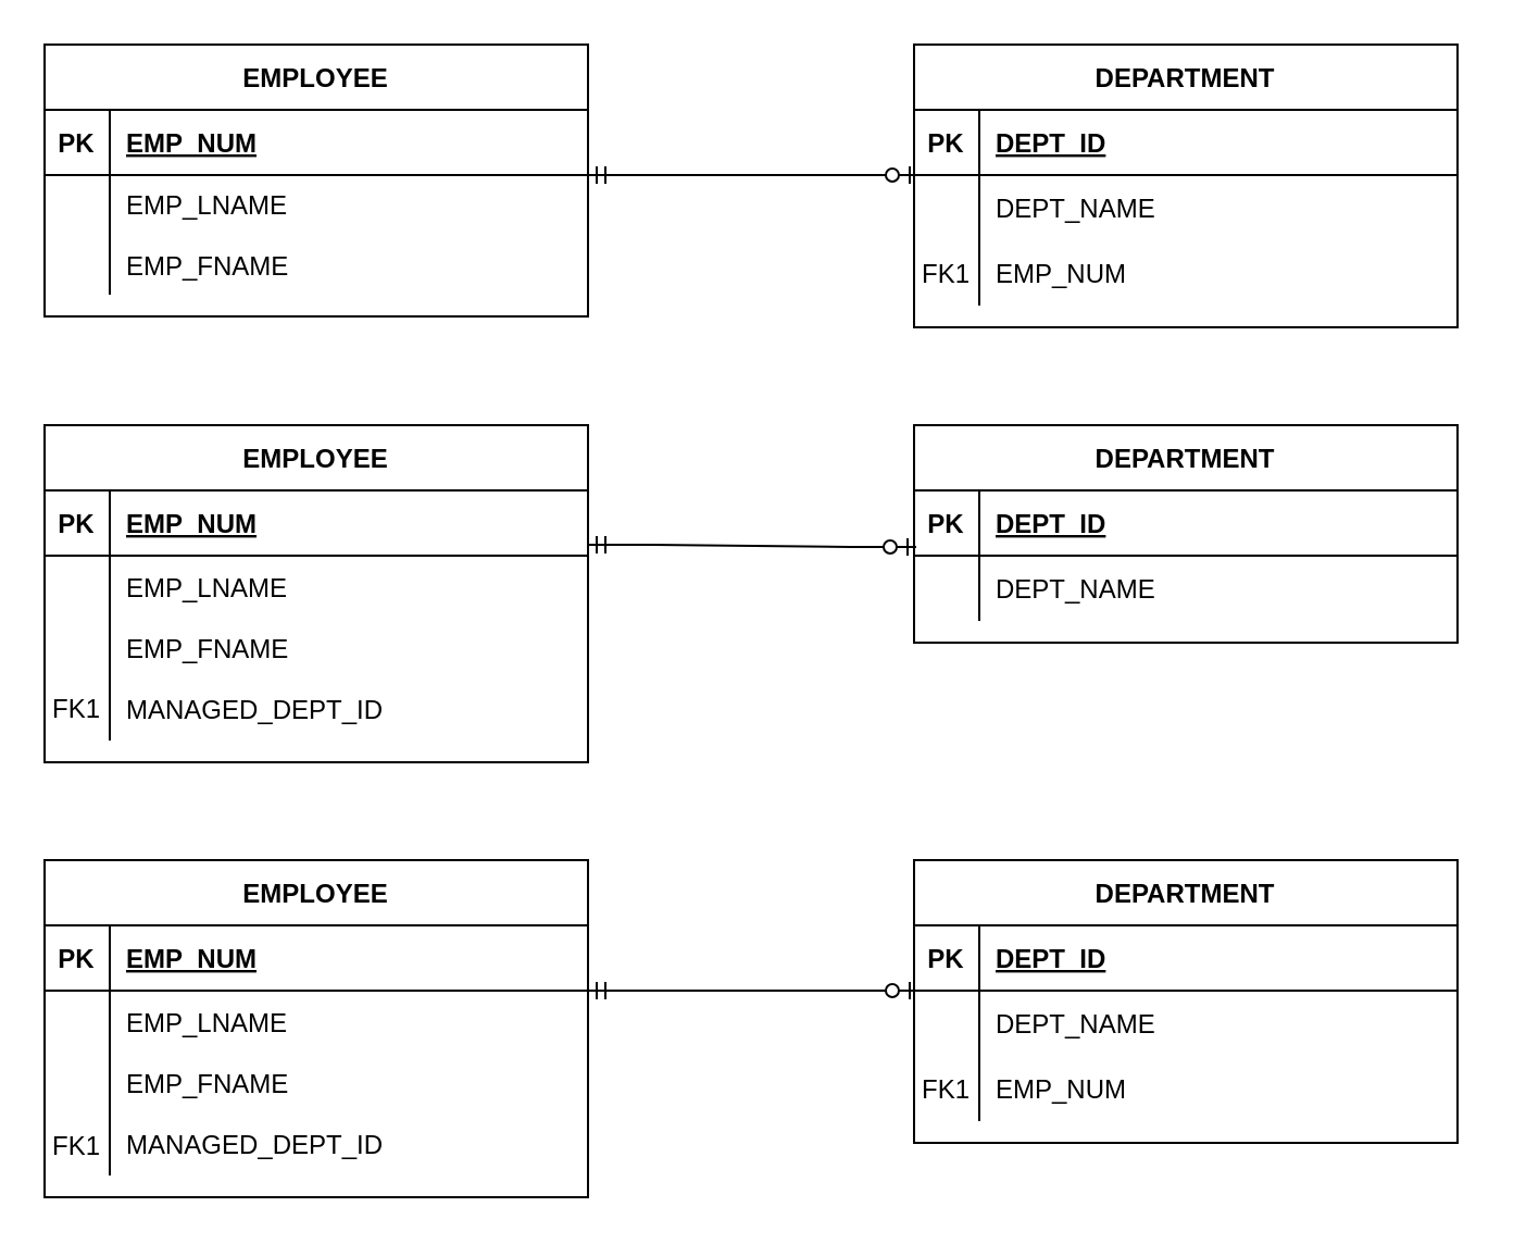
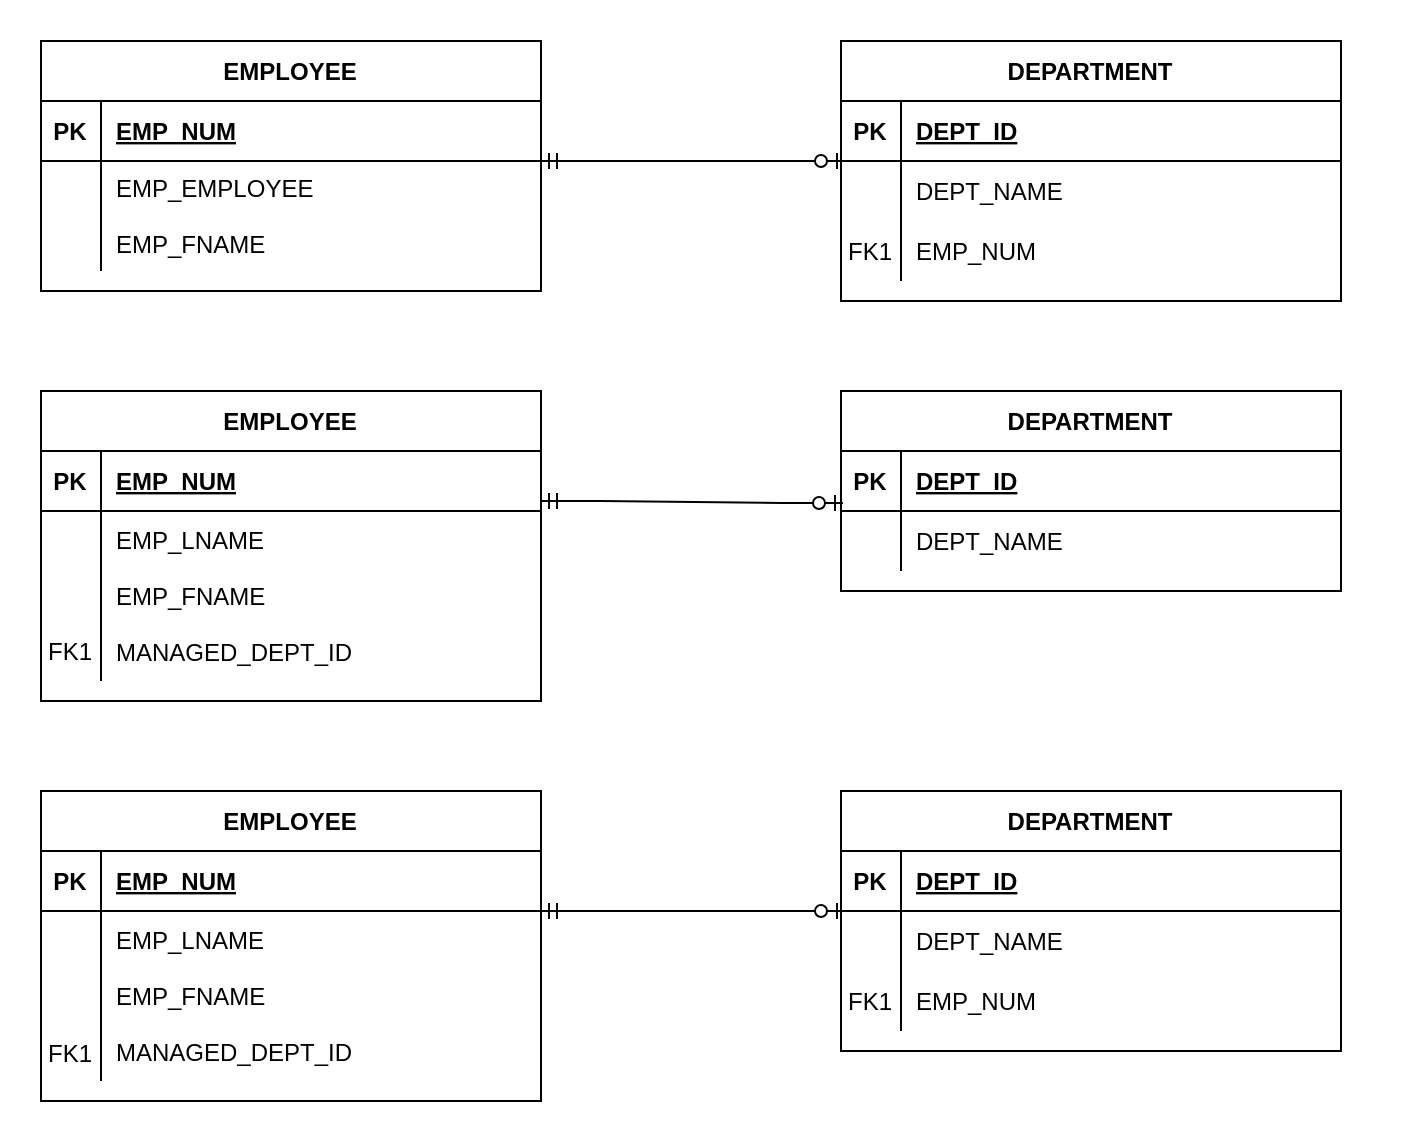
  <mxCell id="0" />
  <mxCell id="1" parent="0" />
  <mxCell id="2" value="" style="group" parent="1" vertex="1" connectable="0"><mxGeometry x="20" y="195" width="660" height="155" as="geometry" /></mxCell>
  <mxCell id="3" value="DEPARTMENT" style="shape=table;startSize=30;container=1;collapsible=1;childLayout=tableLayout;fixedRows=1;rowLines=0;fontStyle=1;align=center;resizeLast=1;" parent="2" vertex="1"><mxGeometry x="400" width="250" height="100" as="geometry" /></mxCell>
  <mxCell id="4" value="" style="shape=partialRectangle;collapsible=0;dropTarget=0;pointerEvents=0;fillColor=none;points=[[0,0.5],[1,0.5]];portConstraint=eastwest;top=0;left=0;right=0;bottom=1;" parent="3" vertex="1"><mxGeometry y="30" width="250" height="30" as="geometry" /></mxCell>
  <mxCell id="5" value="PK" style="shape=partialRectangle;overflow=hidden;connectable=0;fillColor=none;top=0;left=0;bottom=0;right=0;fontStyle=1;" parent="4" vertex="1"><mxGeometry width="30" height="30" as="geometry"><mxRectangle width="30" height="30" as="alternateBounds" /></mxGeometry></mxCell>
  <mxCell id="6" value="DEPT_ID" style="shape=partialRectangle;overflow=hidden;connectable=0;fillColor=none;top=0;left=0;bottom=0;right=0;align=left;spacingLeft=6;fontStyle=5;" parent="4" vertex="1"><mxGeometry x="30" width="220" height="30" as="geometry"><mxRectangle width="220" height="30" as="alternateBounds" /></mxGeometry></mxCell>
  <mxCell id="7" value="" style="shape=partialRectangle;collapsible=0;dropTarget=0;pointerEvents=0;fillColor=none;points=[[0,0.5],[1,0.5]];portConstraint=eastwest;top=0;left=0;right=0;bottom=0;" parent="3" vertex="1"><mxGeometry y="60" width="250" height="30" as="geometry" /></mxCell>
  <mxCell id="8" value="" style="shape=partialRectangle;overflow=hidden;connectable=0;fillColor=none;top=0;left=0;bottom=0;right=0;" parent="7" vertex="1"><mxGeometry width="30" height="30" as="geometry"><mxRectangle width="30" height="30" as="alternateBounds" /></mxGeometry></mxCell>
  <mxCell id="9" value="DEPT_NAME" style="shape=partialRectangle;overflow=hidden;connectable=0;fillColor=none;top=0;left=0;bottom=0;right=0;align=left;spacingLeft=6;" parent="7" vertex="1"><mxGeometry x="30" width="220" height="30" as="geometry"><mxRectangle width="220" height="30" as="alternateBounds" /></mxGeometry></mxCell>
  <mxCell id="10" value="EMPLOYEE" style="shape=table;startSize=30;container=1;collapsible=1;childLayout=tableLayout;fixedRows=1;rowLines=0;fontStyle=1;align=center;resizeLast=1;" parent="2" vertex="1"><mxGeometry width="250" height="155" as="geometry" /></mxCell>
  <mxCell id="11" value="" style="shape=partialRectangle;collapsible=0;dropTarget=0;pointerEvents=0;fillColor=none;points=[[0,0.5],[1,0.5]];portConstraint=eastwest;top=0;left=0;right=0;bottom=1;" parent="10" vertex="1"><mxGeometry y="30" width="250" height="30" as="geometry" /></mxCell>
  <mxCell id="12" value="PK" style="shape=partialRectangle;overflow=hidden;connectable=0;fillColor=none;top=0;left=0;bottom=0;right=0;fontStyle=1;" parent="11" vertex="1"><mxGeometry width="30" height="30" as="geometry"><mxRectangle width="30" height="30" as="alternateBounds" /></mxGeometry></mxCell>
  <mxCell id="13" value="EMP_NUM" style="shape=partialRectangle;overflow=hidden;connectable=0;fillColor=none;top=0;left=0;bottom=0;right=0;align=left;spacingLeft=6;fontStyle=5;" parent="11" vertex="1"><mxGeometry x="30" width="220" height="30" as="geometry"><mxRectangle width="220" height="30" as="alternateBounds" /></mxGeometry></mxCell>
  <mxCell id="14" value="" style="shape=partialRectangle;collapsible=0;dropTarget=0;pointerEvents=0;fillColor=none;points=[[0,0.5],[1,0.5]];portConstraint=eastwest;top=0;left=0;right=0;bottom=0;" parent="10" vertex="1"><mxGeometry y="60" width="250" height="85" as="geometry" /></mxCell>
  <mxCell id="15" value="" style="shape=partialRectangle;overflow=hidden;connectable=0;fillColor=none;top=0;left=0;bottom=0;right=0;" parent="14" vertex="1"><mxGeometry width="30" height="85" as="geometry"><mxRectangle width="30" height="85" as="alternateBounds" /></mxGeometry></mxCell>
  <mxCell id="16" value="EMP_LNAME&#10;&#10;EMP_FNAME&#10;&#10;MANAGED_DEPT_ID" style="shape=partialRectangle;overflow=hidden;connectable=0;fillColor=none;top=0;left=0;bottom=0;right=0;align=left;spacingLeft=6;" parent="14" vertex="1"><mxGeometry x="30" width="220" height="85" as="geometry"><mxRectangle width="220" height="85" as="alternateBounds" /></mxGeometry></mxCell>
  <mxCell id="17" value="FK1" style="shape=partialRectangle;overflow=hidden;connectable=0;fillColor=none;top=0;left=0;bottom=0;right=0;" parent="2" vertex="1"><mxGeometry y="115" width="30" height="30" as="geometry"><mxRectangle width="30" height="30" as="alternateBounds" /></mxGeometry></mxCell>
  <mxCell id="18" value="" style="edgeStyle=entityRelationEdgeStyle;fontSize=12;html=1;endArrow=ERzeroToOne;startArrow=ERmandOne;rounded=0;entryX=0.004;entryY=0.867;entryDx=0;entryDy=0;entryPerimeter=0;" parent="2" target="4" edge="1"><mxGeometry width="100" height="100" relative="1" as="geometry"><mxPoint x="250" y="55" as="sourcePoint" /><mxPoint x="402" y="55" as="targetPoint" /><Array as="points"><mxPoint x="250" y="37.49" /></Array></mxGeometry></mxCell>
  <mxCell id="19" value="" style="group" parent="1" vertex="1" connectable="0"><mxGeometry x="20" y="395" width="650" height="155" as="geometry" /></mxCell>
  <mxCell id="20" value="DEPARTMENT" style="shape=table;startSize=30;container=1;collapsible=1;childLayout=tableLayout;fixedRows=1;rowLines=0;fontStyle=1;align=center;resizeLast=1;" parent="19" vertex="1"><mxGeometry x="400" width="250" height="130" as="geometry" /></mxCell>
  <mxCell id="21" value="" style="shape=partialRectangle;collapsible=0;dropTarget=0;pointerEvents=0;fillColor=none;points=[[0,0.5],[1,0.5]];portConstraint=eastwest;top=0;left=0;right=0;bottom=1;" parent="20" vertex="1"><mxGeometry y="30" width="250" height="30" as="geometry" /></mxCell>
  <mxCell id="22" value="PK" style="shape=partialRectangle;overflow=hidden;connectable=0;fillColor=none;top=0;left=0;bottom=0;right=0;fontStyle=1;" parent="21" vertex="1"><mxGeometry width="30" height="30" as="geometry"><mxRectangle width="30" height="30" as="alternateBounds" /></mxGeometry></mxCell>
  <mxCell id="23" value="DEPT_ID" style="shape=partialRectangle;overflow=hidden;connectable=0;fillColor=none;top=0;left=0;bottom=0;right=0;align=left;spacingLeft=6;fontStyle=5;" parent="21" vertex="1"><mxGeometry x="30" width="220" height="30" as="geometry"><mxRectangle width="220" height="30" as="alternateBounds" /></mxGeometry></mxCell>
  <mxCell id="24" value="" style="shape=partialRectangle;collapsible=0;dropTarget=0;pointerEvents=0;fillColor=none;points=[[0,0.5],[1,0.5]];portConstraint=eastwest;top=0;left=0;right=0;bottom=0;" parent="20" vertex="1"><mxGeometry y="60" width="250" height="30" as="geometry" /></mxCell>
  <mxCell id="25" value="" style="shape=partialRectangle;overflow=hidden;connectable=0;fillColor=none;top=0;left=0;bottom=0;right=0;" parent="24" vertex="1"><mxGeometry width="30" height="30" as="geometry"><mxRectangle width="30" height="30" as="alternateBounds" /></mxGeometry></mxCell>
  <mxCell id="26" value="DEPT_NAME" style="shape=partialRectangle;overflow=hidden;connectable=0;fillColor=none;top=0;left=0;bottom=0;right=0;align=left;spacingLeft=6;" parent="24" vertex="1"><mxGeometry x="30" width="220" height="30" as="geometry"><mxRectangle width="220" height="30" as="alternateBounds" /></mxGeometry></mxCell>
  <mxCell id="27" value="" style="shape=partialRectangle;collapsible=0;dropTarget=0;pointerEvents=0;fillColor=none;points=[[0,0.5],[1,0.5]];portConstraint=eastwest;top=0;left=0;right=0;bottom=0;" parent="20" vertex="1"><mxGeometry y="90" width="250" height="30" as="geometry" /></mxCell>
  <mxCell id="28" value="FK1" style="shape=partialRectangle;overflow=hidden;connectable=0;fillColor=none;top=0;left=0;bottom=0;right=0;" parent="27" vertex="1"><mxGeometry width="30" height="30" as="geometry"><mxRectangle width="30" height="30" as="alternateBounds" /></mxGeometry></mxCell>
  <mxCell id="29" value="EMP_NUM" style="shape=partialRectangle;overflow=hidden;connectable=0;fillColor=none;top=0;left=0;bottom=0;right=0;align=left;spacingLeft=6;" parent="27" vertex="1"><mxGeometry x="30" width="220" height="30" as="geometry"><mxRectangle width="220" height="30" as="alternateBounds" /></mxGeometry></mxCell>
  <mxCell id="30" value="EMPLOYEE" style="shape=table;startSize=30;container=1;collapsible=1;childLayout=tableLayout;fixedRows=1;rowLines=0;fontStyle=1;align=center;resizeLast=1;" parent="19" vertex="1"><mxGeometry width="250" height="155" as="geometry" /></mxCell>
  <mxCell id="31" value="" style="shape=partialRectangle;collapsible=0;dropTarget=0;pointerEvents=0;fillColor=none;points=[[0,0.5],[1,0.5]];portConstraint=eastwest;top=0;left=0;right=0;bottom=1;" parent="30" vertex="1"><mxGeometry y="30" width="250" height="30" as="geometry" /></mxCell>
  <mxCell id="32" value="PK" style="shape=partialRectangle;overflow=hidden;connectable=0;fillColor=none;top=0;left=0;bottom=0;right=0;fontStyle=1;" parent="31" vertex="1"><mxGeometry width="30" height="30" as="geometry"><mxRectangle width="30" height="30" as="alternateBounds" /></mxGeometry></mxCell>
  <mxCell id="33" value="EMP_NUM" style="shape=partialRectangle;overflow=hidden;connectable=0;fillColor=none;top=0;left=0;bottom=0;right=0;align=left;spacingLeft=6;fontStyle=5;" parent="31" vertex="1"><mxGeometry x="30" width="220" height="30" as="geometry"><mxRectangle width="220" height="30" as="alternateBounds" /></mxGeometry></mxCell>
  <mxCell id="34" value="" style="shape=partialRectangle;collapsible=0;dropTarget=0;pointerEvents=0;fillColor=none;points=[[0,0.5],[1,0.5]];portConstraint=eastwest;top=0;left=0;right=0;bottom=0;" parent="30" vertex="1"><mxGeometry y="60" width="250" height="85" as="geometry" /></mxCell>
  <mxCell id="35" value="" style="shape=partialRectangle;overflow=hidden;connectable=0;fillColor=none;top=0;left=0;bottom=0;right=0;" parent="34" vertex="1"><mxGeometry width="30" height="85" as="geometry"><mxRectangle width="30" height="85" as="alternateBounds" /></mxGeometry></mxCell>
  <mxCell id="36" value="EMP_LNAME&#10;&#10;EMP_FNAME&#10;&#10;MANAGED_DEPT_ID" style="shape=partialRectangle;overflow=hidden;connectable=0;fillColor=none;top=0;left=0;bottom=0;right=0;align=left;spacingLeft=6;" parent="34" vertex="1"><mxGeometry x="30" width="220" height="85" as="geometry"><mxRectangle width="220" height="85" as="alternateBounds" /></mxGeometry></mxCell>
  <mxCell id="37" value="" style="edgeStyle=entityRelationEdgeStyle;fontSize=12;html=1;endArrow=ERzeroToOne;startArrow=ERmandOne;rounded=0;exitX=1;exitY=0;exitDx=0;exitDy=0;entryX=0.008;entryY=1;entryDx=0;entryDy=0;entryPerimeter=0;exitPerimeter=0;" parent="19" source="34" target="21" edge="1"><mxGeometry width="100" height="100" relative="1" as="geometry"><mxPoint x="250" y="52.49" as="sourcePoint" /><mxPoint x="399" y="47.51" as="targetPoint" /><Array as="points"><mxPoint x="250" y="42.49" /></Array></mxGeometry></mxCell>
  <mxCell id="38" value="FK1" style="shape=partialRectangle;overflow=hidden;connectable=0;fillColor=none;top=0;left=0;bottom=0;right=0;" parent="19" vertex="1"><mxGeometry y="116" width="30" height="30" as="geometry"><mxRectangle width="30" height="30" as="alternateBounds" /></mxGeometry></mxCell>
  <mxCell id="39" value="" style="group" parent="1" vertex="1" connectable="0"><mxGeometry x="20" y="20" width="650" height="130" as="geometry" /></mxCell>
  <mxCell id="40" value="DEPARTMENT" style="shape=table;startSize=30;container=1;collapsible=1;childLayout=tableLayout;fixedRows=1;rowLines=0;fontStyle=1;align=center;resizeLast=1;" parent="39" vertex="1"><mxGeometry x="400" width="250" height="130" as="geometry" /></mxCell>
  <mxCell id="41" value="" style="shape=partialRectangle;collapsible=0;dropTarget=0;pointerEvents=0;fillColor=none;points=[[0,0.5],[1,0.5]];portConstraint=eastwest;top=0;left=0;right=0;bottom=1;" parent="40" vertex="1"><mxGeometry y="30" width="250" height="30" as="geometry" /></mxCell>
  <mxCell id="42" value="PK" style="shape=partialRectangle;overflow=hidden;connectable=0;fillColor=none;top=0;left=0;bottom=0;right=0;fontStyle=1;" parent="41" vertex="1"><mxGeometry width="30" height="30" as="geometry"><mxRectangle width="30" height="30" as="alternateBounds" /></mxGeometry></mxCell>
  <mxCell id="43" value="DEPT_ID" style="shape=partialRectangle;overflow=hidden;connectable=0;fillColor=none;top=0;left=0;bottom=0;right=0;align=left;spacingLeft=6;fontStyle=5;" parent="41" vertex="1"><mxGeometry x="30" width="220" height="30" as="geometry"><mxRectangle width="220" height="30" as="alternateBounds" /></mxGeometry></mxCell>
  <mxCell id="44" value="" style="shape=partialRectangle;collapsible=0;dropTarget=0;pointerEvents=0;fillColor=none;points=[[0,0.5],[1,0.5]];portConstraint=eastwest;top=0;left=0;right=0;bottom=0;" parent="40" vertex="1"><mxGeometry y="60" width="250" height="30" as="geometry" /></mxCell>
  <mxCell id="45" value="" style="shape=partialRectangle;overflow=hidden;connectable=0;fillColor=none;top=0;left=0;bottom=0;right=0;" parent="44" vertex="1"><mxGeometry width="30" height="30" as="geometry"><mxRectangle width="30" height="30" as="alternateBounds" /></mxGeometry></mxCell>
  <mxCell id="46" value="DEPT_NAME" style="shape=partialRectangle;overflow=hidden;connectable=0;fillColor=none;top=0;left=0;bottom=0;right=0;align=left;spacingLeft=6;" parent="44" vertex="1"><mxGeometry x="30" width="220" height="30" as="geometry"><mxRectangle width="220" height="30" as="alternateBounds" /></mxGeometry></mxCell>
  <mxCell id="47" value="" style="shape=partialRectangle;collapsible=0;dropTarget=0;pointerEvents=0;fillColor=none;points=[[0,0.5],[1,0.5]];portConstraint=eastwest;top=0;left=0;right=0;bottom=0;" parent="40" vertex="1"><mxGeometry y="90" width="250" height="30" as="geometry" /></mxCell>
  <mxCell id="48" value="FK1" style="shape=partialRectangle;overflow=hidden;connectable=0;fillColor=none;top=0;left=0;bottom=0;right=0;" parent="47" vertex="1"><mxGeometry width="30" height="30" as="geometry"><mxRectangle width="30" height="30" as="alternateBounds" /></mxGeometry></mxCell>
  <mxCell id="49" value="EMP_NUM" style="shape=partialRectangle;overflow=hidden;connectable=0;fillColor=none;top=0;left=0;bottom=0;right=0;align=left;spacingLeft=6;" parent="47" vertex="1"><mxGeometry x="30" width="220" height="30" as="geometry"><mxRectangle width="220" height="30" as="alternateBounds" /></mxGeometry></mxCell>
  <mxCell id="50" value="EMPLOYEE" style="shape=table;startSize=30;container=1;collapsible=1;childLayout=tableLayout;fixedRows=1;rowLines=0;fontStyle=1;align=center;resizeLast=1;" parent="39" vertex="1"><mxGeometry width="250" height="125" as="geometry"><mxRectangle x="120" y="135" width="110" height="30" as="alternateBounds" /></mxGeometry></mxCell>
  <mxCell id="51" value="" style="shape=partialRectangle;collapsible=0;dropTarget=0;pointerEvents=0;fillColor=none;points=[[0,0.5],[1,0.5]];portConstraint=eastwest;top=0;left=0;right=0;bottom=1;" parent="50" vertex="1"><mxGeometry y="30" width="250" height="30" as="geometry" /></mxCell>
  <mxCell id="52" value="PK" style="shape=partialRectangle;overflow=hidden;connectable=0;fillColor=none;top=0;left=0;bottom=0;right=0;fontStyle=1;" parent="51" vertex="1"><mxGeometry width="30" height="30" as="geometry"><mxRectangle width="30" height="30" as="alternateBounds" /></mxGeometry></mxCell>
  <mxCell id="53" value="EMP_NUM" style="shape=partialRectangle;overflow=hidden;connectable=0;fillColor=none;top=0;left=0;bottom=0;right=0;align=left;spacingLeft=6;fontStyle=5;" parent="51" vertex="1"><mxGeometry x="30" width="220" height="30" as="geometry"><mxRectangle width="220" height="30" as="alternateBounds" /></mxGeometry></mxCell>
  <mxCell id="54" value="" style="shape=partialRectangle;collapsible=0;dropTarget=0;pointerEvents=0;fillColor=none;points=[[0,0.5],[1,0.5]];portConstraint=eastwest;top=0;left=0;right=0;bottom=0;" parent="50" vertex="1"><mxGeometry y="60" width="250" height="55" as="geometry" /></mxCell>
  <mxCell id="55" value="" style="shape=partialRectangle;overflow=hidden;connectable=0;fillColor=none;top=0;left=0;bottom=0;right=0;" parent="54" vertex="1"><mxGeometry width="30" height="55" as="geometry"><mxRectangle width="30" height="55" as="alternateBounds" /></mxGeometry></mxCell>
- <mxCell id="56" value="EMP_LNAME&#10;&#10;EMP_FNAME" style="shape=partialRectangle;overflow=hidden;connectable=0;fillColor=none;top=0;left=0;bottom=0;right=0;align=left;spacingLeft=6;" parent="54" vertex="1"><mxGeometry x="30" width="220" height="55" as="geometry"><mxRectangle width="220" height="55" as="alternateBounds" /></mxGeometry></mxCell>
+ <mxCell id="56" value="EMP_EMPLOYEE&#10;&#10;EMP_FNAME" style="shape=partialRectangle;overflow=hidden;connectable=0;fillColor=none;top=0;left=0;bottom=0;right=0;align=left;spacingLeft=6;" parent="54" vertex="1"><mxGeometry x="30" width="220" height="55" as="geometry"><mxRectangle width="220" height="55" as="alternateBounds" /></mxGeometry></mxCell>
  <mxCell id="57" value="" style="edgeStyle=entityRelationEdgeStyle;fontSize=12;html=1;endArrow=ERzeroToOne;startArrow=ERmandOne;rounded=0;exitX=1;exitY=0;exitDx=0;exitDy=0;entryX=0.008;entryY=1;entryDx=0;entryDy=0;entryPerimeter=0;exitPerimeter=0;" parent="39" source="54" target="41" edge="1"><mxGeometry width="100" height="100" relative="1" as="geometry"><mxPoint x="250" y="52.49" as="sourcePoint" /><mxPoint x="399" y="47.51" as="targetPoint" /><Array as="points"><mxPoint x="250" y="42.49" /></Array></mxGeometry></mxCell>
